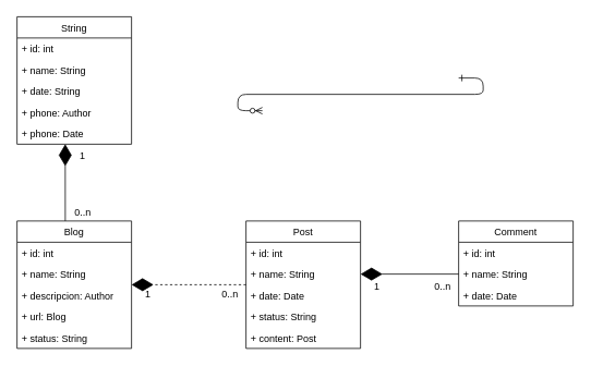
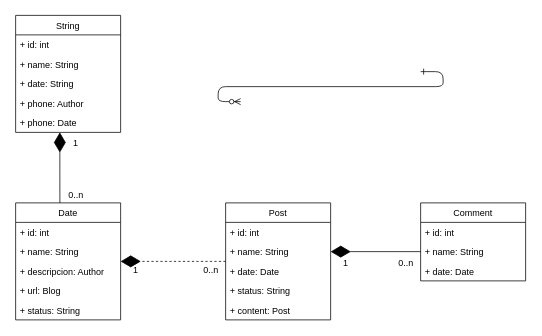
  <mxCell id="0" />
  <mxCell id="1" parent="0" />
  <mxCell id="2" value="" style="edgeStyle=entityRelationEdgeStyle;endArrow=ERzeroToMany;startArrow=ERone;endFill=1;startFill=0;" parent="1" edge="1"><mxGeometry width="100" height="100" relative="1" as="geometry"><mxPoint x="560" y="95" as="sourcePoint" /><mxPoint x="320" y="135" as="targetPoint" /></mxGeometry></mxCell>
  <mxCell id="3" value="String" style="swimlane;fontStyle=0;childLayout=stackLayout;horizontal=1;startSize=26;fillColor=none;horizontalStack=0;resizeParent=1;resizeParentMax=0;resizeLast=0;collapsible=1;marginBottom=0;" vertex="1" parent="1"><mxGeometry x="20" y="20" width="140" height="156" as="geometry" /></mxCell>
  <mxCell id="4" value="+ id: int" style="text;strokeColor=none;fillColor=none;align=left;verticalAlign=top;spacingLeft=4;spacingRight=4;overflow=hidden;rotatable=0;points=[[0,0.5],[1,0.5]];portConstraint=eastwest;" vertex="1" parent="3"><mxGeometry y="26" width="140" height="26" as="geometry" /></mxCell>
  <mxCell id="5" value="+ name: String" style="text;strokeColor=none;fillColor=none;align=left;verticalAlign=top;spacingLeft=4;spacingRight=4;overflow=hidden;rotatable=0;points=[[0,0.5],[1,0.5]];portConstraint=eastwest;" vertex="1" parent="3"><mxGeometry y="52" width="140" height="26" as="geometry" /></mxCell>
  <mxCell id="6" value="+ date: String" style="text;strokeColor=none;fillColor=none;align=left;verticalAlign=top;spacingLeft=4;spacingRight=4;overflow=hidden;rotatable=0;points=[[0,0.5],[1,0.5]];portConstraint=eastwest;" vertex="1" parent="3"><mxGeometry y="78" width="140" height="26" as="geometry" /></mxCell>
  <mxCell id="7" value="+ phone: Author" style="text;strokeColor=none;fillColor=none;align=left;verticalAlign=top;spacingLeft=4;spacingRight=4;overflow=hidden;rotatable=0;points=[[0,0.5],[1,0.5]];portConstraint=eastwest;" vertex="1" parent="3"><mxGeometry y="104" width="140" height="26" as="geometry" /></mxCell>
  <mxCell id="8" value="+ phone: Date" style="text;strokeColor=none;fillColor=none;align=left;verticalAlign=top;spacingLeft=4;spacingRight=4;overflow=hidden;rotatable=0;points=[[0,0.5],[1,0.5]];portConstraint=eastwest;" vertex="1" parent="3"><mxGeometry y="130" width="140" height="26" as="geometry" /></mxCell>
- <mxCell id="9" value="Blog" style="swimlane;fontStyle=0;childLayout=stackLayout;horizontal=1;startSize=26;fillColor=none;horizontalStack=0;resizeParent=1;resizeParentMax=0;resizeLast=0;collapsible=1;marginBottom=0;" vertex="1" parent="1"><mxGeometry x="20" y="270" width="140" height="156" as="geometry" /></mxCell>
+ <mxCell id="9" value="Date" style="swimlane;fontStyle=0;childLayout=stackLayout;horizontal=1;startSize=26;fillColor=none;horizontalStack=0;resizeParent=1;resizeParentMax=0;resizeLast=0;collapsible=1;marginBottom=0;" vertex="1" parent="1"><mxGeometry x="20" y="270" width="140" height="156" as="geometry" /></mxCell>
  <mxCell id="10" value="+ id: int" style="text;strokeColor=none;fillColor=none;align=left;verticalAlign=top;spacingLeft=4;spacingRight=4;overflow=hidden;rotatable=0;points=[[0,0.5],[1,0.5]];portConstraint=eastwest;" vertex="1" parent="9"><mxGeometry y="26" width="140" height="26" as="geometry" /></mxCell>
  <mxCell id="11" value="+ name: String" style="text;strokeColor=none;fillColor=none;align=left;verticalAlign=top;spacingLeft=4;spacingRight=4;overflow=hidden;rotatable=0;points=[[0,0.5],[1,0.5]];portConstraint=eastwest;" vertex="1" parent="9"><mxGeometry y="52" width="140" height="26" as="geometry" /></mxCell>
  <mxCell id="12" value="+ descripcion: Author" style="text;strokeColor=none;fillColor=none;align=left;verticalAlign=top;spacingLeft=4;spacingRight=4;overflow=hidden;rotatable=0;points=[[0,0.5],[1,0.5]];portConstraint=eastwest;" vertex="1" parent="9"><mxGeometry y="78" width="140" height="26" as="geometry" /></mxCell>
  <mxCell id="13" value="+ url: Blog" style="text;strokeColor=none;fillColor=none;align=left;verticalAlign=top;spacingLeft=4;spacingRight=4;overflow=hidden;rotatable=0;points=[[0,0.5],[1,0.5]];portConstraint=eastwest;" vertex="1" parent="9"><mxGeometry y="104" width="140" height="26" as="geometry" /></mxCell>
  <mxCell id="14" value="+ status: String" style="text;strokeColor=none;fillColor=none;align=left;verticalAlign=top;spacingLeft=4;spacingRight=4;overflow=hidden;rotatable=0;points=[[0,0.5],[1,0.5]];portConstraint=eastwest;" vertex="1" parent="9"><mxGeometry y="130" width="140" height="26" as="geometry" /></mxCell>
  <mxCell id="15" value="Post" style="swimlane;fontStyle=0;childLayout=stackLayout;horizontal=1;startSize=26;fillColor=none;horizontalStack=0;resizeParent=1;resizeParentMax=0;resizeLast=0;collapsible=1;marginBottom=0;" vertex="1" parent="1"><mxGeometry x="300" y="270" width="140" height="156" as="geometry" /></mxCell>
  <mxCell id="16" value="+ id: int" style="text;strokeColor=none;fillColor=none;align=left;verticalAlign=top;spacingLeft=4;spacingRight=4;overflow=hidden;rotatable=0;points=[[0,0.5],[1,0.5]];portConstraint=eastwest;" vertex="1" parent="15"><mxGeometry y="26" width="140" height="26" as="geometry" /></mxCell>
  <mxCell id="17" value="+ name: String" style="text;strokeColor=none;fillColor=none;align=left;verticalAlign=top;spacingLeft=4;spacingRight=4;overflow=hidden;rotatable=0;points=[[0,0.5],[1,0.5]];portConstraint=eastwest;" vertex="1" parent="15"><mxGeometry y="52" width="140" height="26" as="geometry" /></mxCell>
  <mxCell id="18" value="+ date: Date" style="text;strokeColor=none;fillColor=none;align=left;verticalAlign=top;spacingLeft=4;spacingRight=4;overflow=hidden;rotatable=0;points=[[0,0.5],[1,0.5]];portConstraint=eastwest;" vertex="1" parent="15"><mxGeometry y="78" width="140" height="26" as="geometry" /></mxCell>
  <mxCell id="19" value="+ status: String" style="text;strokeColor=none;fillColor=none;align=left;verticalAlign=top;spacingLeft=4;spacingRight=4;overflow=hidden;rotatable=0;points=[[0,0.5],[1,0.5]];portConstraint=eastwest;" vertex="1" parent="15"><mxGeometry y="104" width="140" height="26" as="geometry" /></mxCell>
  <mxCell id="20" value="+ content: Post" style="text;strokeColor=none;fillColor=none;align=left;verticalAlign=top;spacingLeft=4;spacingRight=4;overflow=hidden;rotatable=0;points=[[0,0.5],[1,0.5]];portConstraint=eastwest;" vertex="1" parent="15"><mxGeometry y="130" width="140" height="26" as="geometry" /></mxCell>
  <mxCell id="21" value="Comment" style="swimlane;fontStyle=0;childLayout=stackLayout;horizontal=1;startSize=26;fillColor=none;horizontalStack=0;resizeParent=1;resizeParentMax=0;resizeLast=0;collapsible=1;marginBottom=0;" vertex="1" parent="1"><mxGeometry x="560" y="270" width="140" height="104" as="geometry" /></mxCell>
  <mxCell id="22" value="+ id: int" style="text;strokeColor=none;fillColor=none;align=left;verticalAlign=top;spacingLeft=4;spacingRight=4;overflow=hidden;rotatable=0;points=[[0,0.5],[1,0.5]];portConstraint=eastwest;" vertex="1" parent="21"><mxGeometry y="26" width="140" height="26" as="geometry" /></mxCell>
  <mxCell id="23" value="+ name: String" style="text;strokeColor=none;fillColor=none;align=left;verticalAlign=top;spacingLeft=4;spacingRight=4;overflow=hidden;rotatable=0;points=[[0,0.5],[1,0.5]];portConstraint=eastwest;" vertex="1" parent="21"><mxGeometry y="52" width="140" height="26" as="geometry" /></mxCell>
  <mxCell id="24" value="+ date: Date" style="text;strokeColor=none;fillColor=none;align=left;verticalAlign=top;spacingLeft=4;spacingRight=4;overflow=hidden;rotatable=0;points=[[0,0.5],[1,0.5]];portConstraint=eastwest;" vertex="1" parent="21"><mxGeometry y="78" width="140" height="26" as="geometry" /></mxCell>
  <mxCell id="25" value="" style="endArrow=diamondThin;endFill=1;endSize=24;html=1;rounded=0;entryX=0.421;entryY=1;entryDx=0;entryDy=0;entryPerimeter=0;" edge="1" parent="1" target="8"><mxGeometry width="160" relative="1" as="geometry"><mxPoint x="79" y="270" as="sourcePoint" /><mxPoint x="240" y="170" as="targetPoint" /></mxGeometry></mxCell>
  <mxCell id="26" value="1" style="text;html=1;align=center;verticalAlign=middle;resizable=0;points=[];autosize=1;strokeColor=none;fillColor=none;" vertex="1" parent="1"><mxGeometry x="90" y="180" width="20" height="20" as="geometry" /></mxCell>
  <mxCell id="27" value="0..n" style="text;html=1;align=center;verticalAlign=middle;resizable=0;points=[];autosize=1;strokeColor=none;fillColor=none;" vertex="1" parent="1"><mxGeometry x="80" y="250" width="40" height="20" as="geometry" /></mxCell>
  <mxCell id="28" value="" style="endArrow=diamondThin;endFill=1;endSize=24;html=1;rounded=0;dashed=1;" edge="1" parent="1" source="15" target="9"><mxGeometry width="160" relative="1" as="geometry"><mxPoint x="230.06" y="454" as="sourcePoint" /><mxPoint x="230" y="360" as="targetPoint" /></mxGeometry></mxCell>
  <mxCell id="29" value="1" style="text;html=1;align=center;verticalAlign=middle;resizable=0;points=[];autosize=1;strokeColor=none;fillColor=none;" vertex="1" parent="1"><mxGeometry x="170" y="350" width="20" height="20" as="geometry" /></mxCell>
  <mxCell id="30" value="0..n" style="text;html=1;align=center;verticalAlign=middle;resizable=0;points=[];autosize=1;strokeColor=none;fillColor=none;" vertex="1" parent="1"><mxGeometry x="260" y="350" width="40" height="20" as="geometry" /></mxCell>
  <mxCell id="31" value="" style="endArrow=diamondThin;endFill=1;endSize=24;html=1;rounded=0;exitX=0;exitY=0.5;exitDx=0;exitDy=0;entryX=1;entryY=0.5;entryDx=0;entryDy=0;" edge="1" parent="1" source="23" target="17"><mxGeometry width="160" relative="1" as="geometry"><mxPoint x="600" y="410" as="sourcePoint" /><mxPoint x="440" y="288" as="targetPoint" /></mxGeometry></mxCell>
  <mxCell id="32" value="1" style="text;html=1;align=center;verticalAlign=middle;resizable=0;points=[];autosize=1;strokeColor=none;fillColor=none;" vertex="1" parent="1"><mxGeometry x="450" y="340" width="20" height="20" as="geometry" /></mxCell>
  <mxCell id="33" value="0..n" style="text;html=1;align=center;verticalAlign=middle;resizable=0;points=[];autosize=1;strokeColor=none;fillColor=none;" vertex="1" parent="1"><mxGeometry x="520" y="340" width="40" height="20" as="geometry" /></mxCell>
